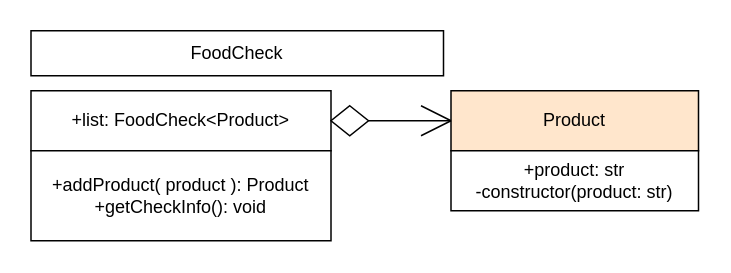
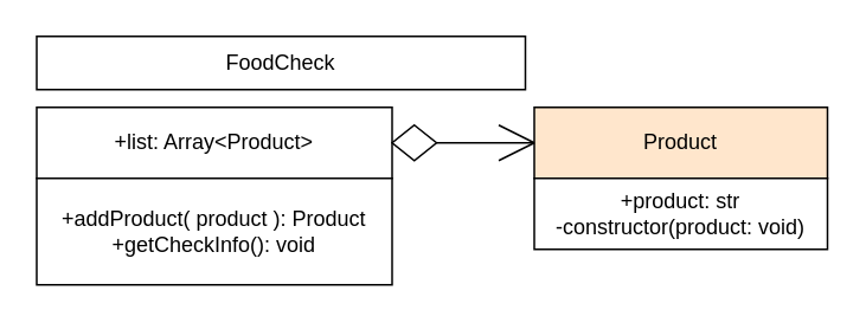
  <mxCell id="0" />
  <mxCell id="1" parent="0" />
  <mxCell id="2" value="FoodCheck" style="rounded=0;whiteSpace=wrap;html=1;" parent="1" vertex="1"><mxGeometry x="20" y="20" width="275" height="30" as="geometry" /></mxCell>
  <mxCell id="3" value="Product" style="rounded=0;whiteSpace=wrap;html=1;fillColor=#ffe6cc;" parent="1" vertex="1"><mxGeometry x="300" y="60" width="165" height="40" as="geometry" /></mxCell>
- <mxCell id="4" value="+product: str&lt;br&gt;-constructor(product: str)" style="rounded=0;whiteSpace=wrap;html=1;" parent="1" vertex="1"><mxGeometry x="300" y="100" width="165" height="40" as="geometry" /></mxCell>
- <mxCell id="5" value="+list: FoodCheck&amp;lt;Product&amp;gt;" style="rounded=0;whiteSpace=wrap;html=1;" parent="1" vertex="1"><mxGeometry x="20" y="60" width="200" height="40" as="geometry" /></mxCell>
+ <mxCell id="4" value="+product: str&lt;br&gt;-constructor(product: void)" style="rounded=0;whiteSpace=wrap;html=1;" parent="1" vertex="1"><mxGeometry x="300" y="100" width="165" height="40" as="geometry" /></mxCell>
+ <mxCell id="5" value="+list: Array&amp;lt;Product&amp;gt;" style="rounded=0;whiteSpace=wrap;html=1;" parent="1" vertex="1"><mxGeometry x="20" y="60" width="200" height="40" as="geometry" /></mxCell>
  <mxCell id="6" value="+addProduct( product ): Product&lt;br&gt;+getCheckInfo(): void" style="rounded=0;whiteSpace=wrap;html=1;" parent="1" vertex="1"><mxGeometry x="20" y="100" width="200" height="60" as="geometry" /></mxCell>
  <mxCell id="7" value="" style="rhombus;whiteSpace=wrap;html=1;" parent="1" vertex="1"><mxGeometry x="220" y="70" width="25" height="20" as="geometry" /></mxCell>
  <mxCell id="8" value="" style="endArrow=none;html=1;exitX=1;exitY=0.5;exitDx=0;exitDy=0;" edge="1" parent="1" source="7"><mxGeometry width="50" height="50" relative="1" as="geometry"><mxPoint x="250" y="80" as="sourcePoint" /><mxPoint x="300" y="80" as="targetPoint" /></mxGeometry></mxCell>
  <mxCell id="9" value="" style="endArrow=none;html=1;" edge="1" parent="1"><mxGeometry width="50" height="50" relative="1" as="geometry"><mxPoint x="280" y="90" as="sourcePoint" /><mxPoint x="300" y="80" as="targetPoint" /></mxGeometry></mxCell>
  <mxCell id="10" value="" style="endArrow=none;html=1;" edge="1" parent="1"><mxGeometry width="50" height="50" relative="1" as="geometry"><mxPoint x="280" y="70" as="sourcePoint" /><mxPoint x="300" y="80" as="targetPoint" /></mxGeometry></mxCell>
